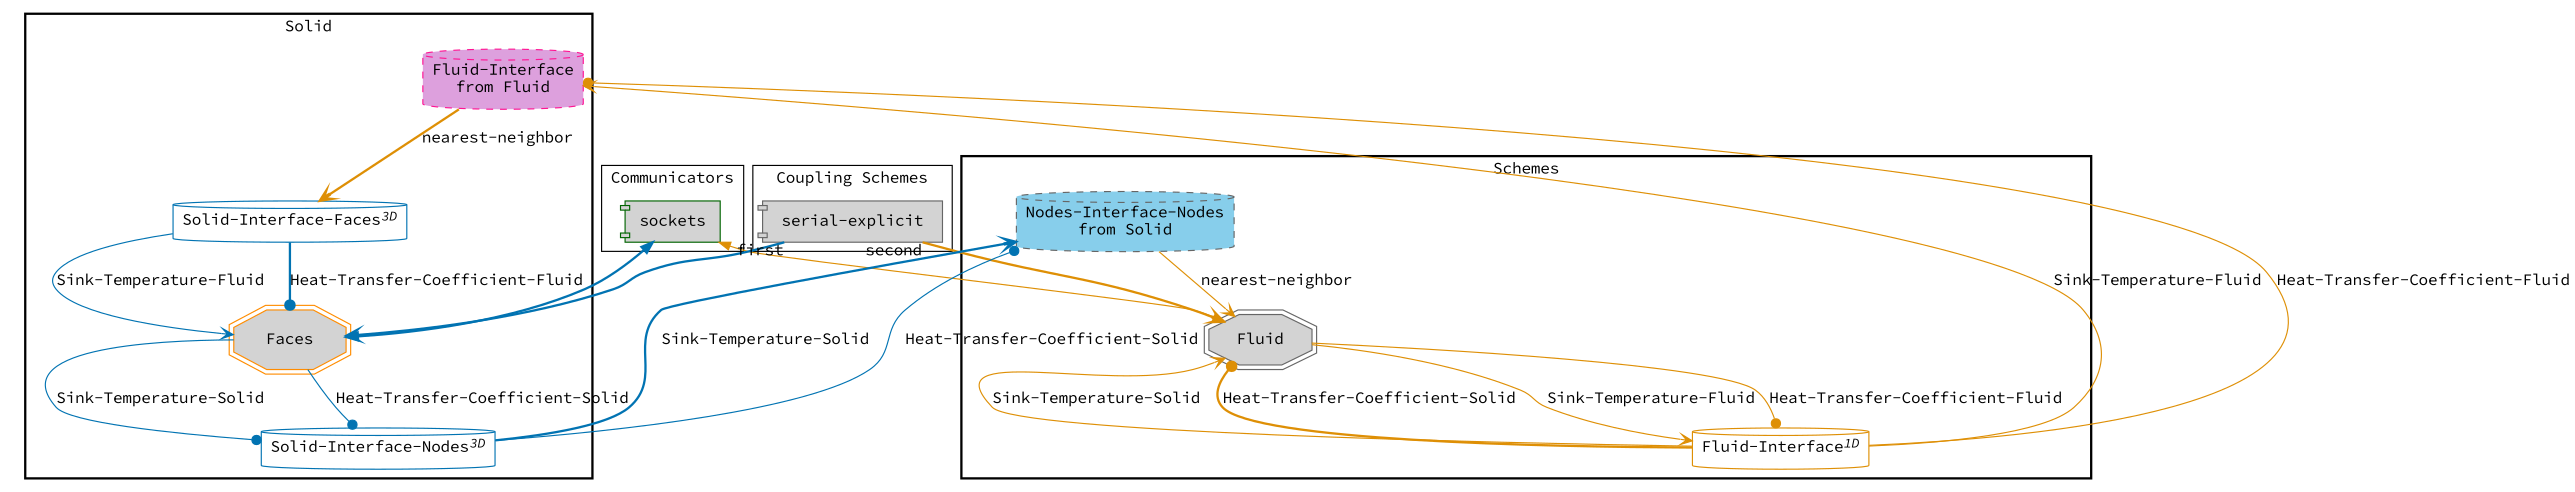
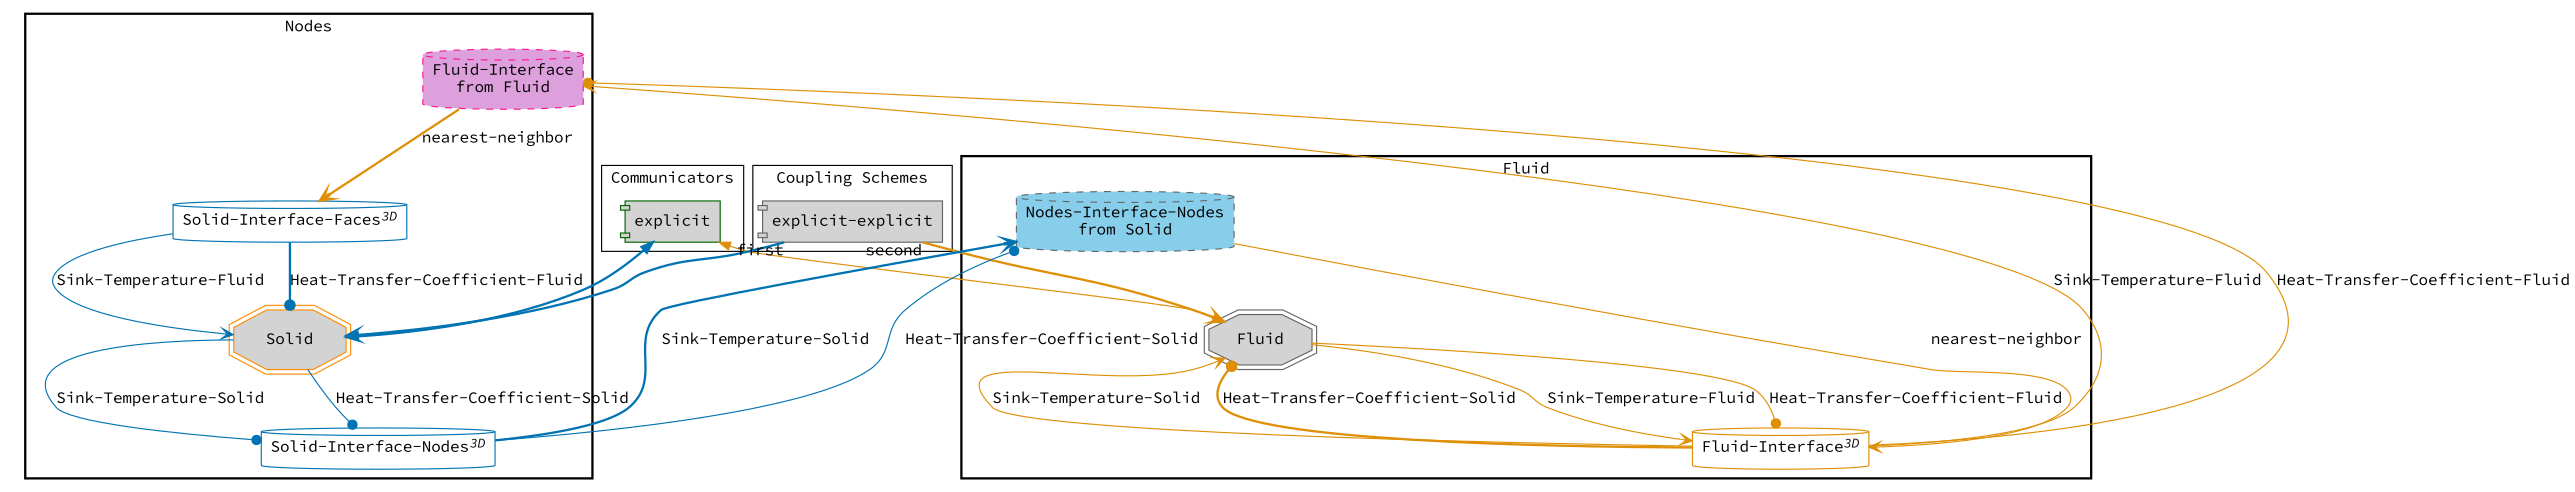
  digraph {
    compound=True
    fontname="Source Code Pro"
    rankdir=TB
    splines=true
    node [color=gray40 fillcolor=lightgrey fontname="Source Code Pro" shape=cylinder style=filled]
    edge [color="#DE8F05" fontname="Source Code Pro" style=solid arrowhead=vee]
-   n1 [color=darkgreen label=sockets shape=component]
-   n2 [label="serial-explicit" shape=component]
-   Solid [color=darkorange shape=doubleoctagon label=Faces]
+   n1 [color=darkgreen label=explicit shape=component]
+   n2 [label="explicit-explicit" shape=component]
+   Solid [color=darkorange shape=doubleoctagon]
    n4 [color="#0173B2" label=<Solid-Interface-Nodes<SUP><I>3D</I></SUP>> fillcolor="" style=""]
    n5 [color="#0173B2" label=<Solid-Interface-Faces<SUP><I>3D</I></SUP>> fillcolor="" style=""]
    n6 [color=deeppink fillcolor=plum label="Fluid-Interface\nfrom Fluid" style="dashed,filled"]
    Fluid [shape=doubleoctagon]
-   n8 [color="#DE8F05" label=<Fluid-Interface<SUP><I>1D</I></SUP>> fillcolor="" style=""]
+   n8 [color="#DE8F05" label=<Fluid-Interface<SUP><I>3D</I></SUP>> fillcolor="" style=""]
    n9 [fillcolor=skyblue label="Nodes-Interface-Nodes\nfrom Solid" style="dashed,filled"]
    subgraph cluster_1 {
      label=Communicators
      n1
    }
    subgraph cluster_2 {
      label="Coupling Schemes"
      n2
    }
    subgraph cluster_3 {
-     label=Solid
+     label=Nodes
      style=bold
      Solid
      n4
      n5
      n6
    }
    subgraph cluster_4 {
-     label=Schemes
+     label=Fluid
      style=bold
      Fluid
      n8
      n9
    }
    n1 -> Solid [color="#0173B2" dir=both style=bold arrowhead=""]
    n1 -> Fluid [dir=both arrowhead=""]
    n2 -> Solid [color="#0173B2" style=bold taillabel=first]
    n2 -> Fluid [style=bold taillabel=second]
    Solid -> n4 [arrowhead=dot color="#0173B2" label="Sink-Temperature-Solid"]
    Solid -> n4 [arrowhead=dot color="#0173B2" label="Heat-Transfer-Coefficient-Solid"]
    n4 -> n9 [color="#0173B2" label="Sink-Temperature-Solid" style=bold]
    n4 -> n9 [arrowhead=dot color="#0173B2" label="Heat-Transfer-Coefficient-Solid"]
    n5 -> Solid [color="#0173B2" label="Sink-Temperature-Fluid"]
    n5 -> Solid [arrowhead=dot color="#0173B2" label="Heat-Transfer-Coefficient-Fluid" style=bold]
    n6 -> n5 [label="nearest-neighbor" style=bold]
    Fluid -> n8 [label="Sink-Temperature-Fluid"]
    Fluid -> n8 [arrowhead=dot label="Heat-Transfer-Coefficient-Fluid"]
    n8 -> n6 [label="Sink-Temperature-Fluid"]
    n8 -> n6 [arrowhead=dot label="Heat-Transfer-Coefficient-Fluid"]
    n8 -> Fluid [label="Sink-Temperature-Solid"]
    n8 -> Fluid [arrowhead=dot label="Heat-Transfer-Coefficient-Solid" style=bold]
-   n9 -> Fluid [label="nearest-neighbor"]
+   n9 -> n8 [label="nearest-neighbor"]
  }
